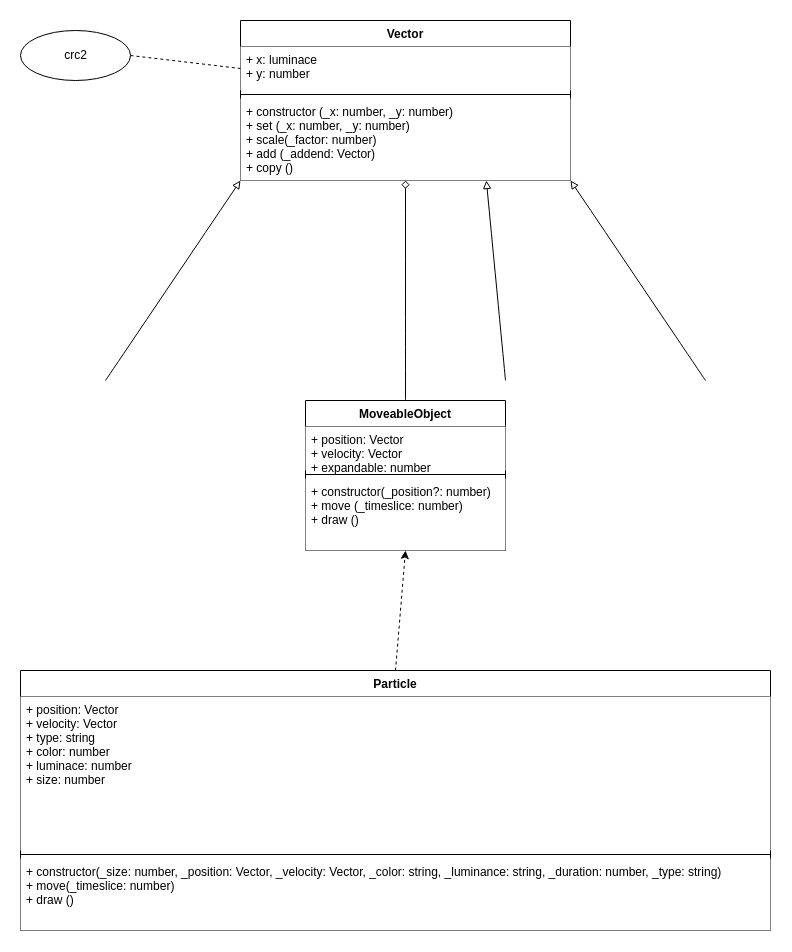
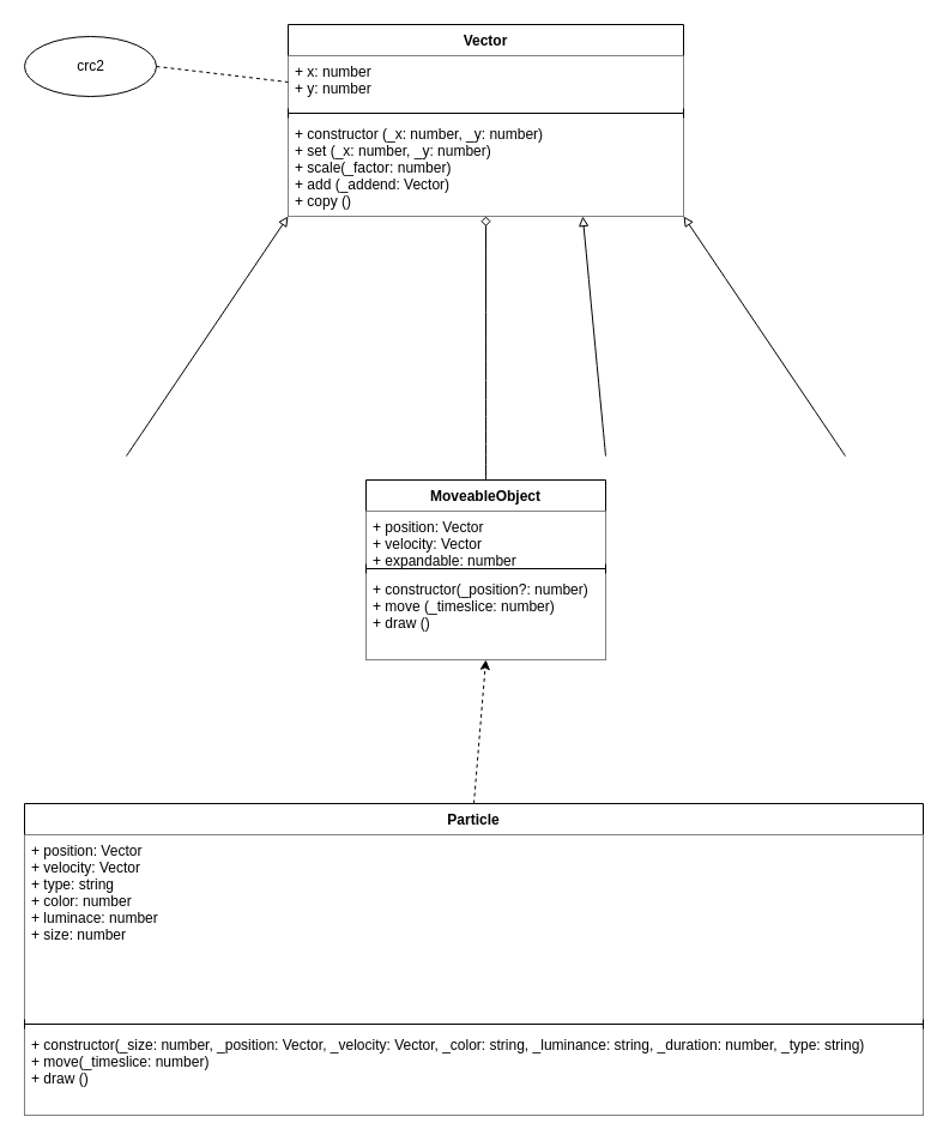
  <mxCell id="0" />
  <mxCell id="1" parent="0" />
  <mxCell id="2" value="Vector" style="swimlane;fontStyle=1;align=center;verticalAlign=top;childLayout=stackLayout;horizontal=1;startSize=26;horizontalStack=0;resizeParent=1;resizeParentMax=0;resizeLast=0;collapsible=1;marginBottom=0;" parent="1" vertex="1"><mxGeometry x="240" y="20" width="330" height="160" as="geometry" /></mxCell>
- <mxCell id="3" value="+ x: luminace&#10;+ y: number" style="text;strokeColor=none;align=left;verticalAlign=top;spacingLeft=4;spacingRight=4;overflow=hidden;rotatable=0;points=[[0,0.5],[1,0.5]];portConstraint=eastwest;fillColor=#ffffff;" parent="2" vertex="1"><mxGeometry y="26" width="330" height="44" as="geometry" /></mxCell>
+ <mxCell id="3" value="+ x: number&#10;+ y: number" style="text;strokeColor=none;align=left;verticalAlign=top;spacingLeft=4;spacingRight=4;overflow=hidden;rotatable=0;points=[[0,0.5],[1,0.5]];portConstraint=eastwest;fillColor=#ffffff;" parent="2" vertex="1"><mxGeometry y="26" width="330" height="44" as="geometry" /></mxCell>
  <mxCell id="4" value="" style="line;strokeWidth=1;fillColor=none;align=left;verticalAlign=middle;spacingTop=-1;spacingLeft=3;spacingRight=3;rotatable=0;labelPosition=right;points=[];portConstraint=eastwest;" parent="2" vertex="1"><mxGeometry y="70" width="330" height="8" as="geometry" /></mxCell>
  <mxCell id="5" value="+ constructor (_x: number, _y: number)&#10;+ set (_x: number, _y: number)&#10;+ scale(_factor: number)&#10;+ add (_addend: Vector)&#10;+ copy ()" style="text;strokeColor=none;align=left;verticalAlign=top;spacingLeft=4;spacingRight=4;overflow=hidden;rotatable=0;points=[[0,0.5],[1,0.5]];portConstraint=eastwest;fillColor=#ffffff;" parent="2" vertex="1"><mxGeometry y="78" width="330" height="82" as="geometry" /></mxCell>
  <mxCell id="6" value="crc2" style="ellipse;html=1;" parent="1" vertex="1"><mxGeometry x="20" y="30" width="110" height="50" as="geometry" /></mxCell>
  <mxCell id="7" value="" style="endArrow=none;html=1;entryX=0;entryY=0.5;entryDx=0;entryDy=0;exitX=1;exitY=0.5;exitDx=0;exitDy=0;dashed=1;" parent="1" source="6" target="3" edge="1"><mxGeometry width="50" height="50" relative="1" as="geometry"><mxPoint x="220" y="270" as="sourcePoint" /><mxPoint x="270" y="220" as="targetPoint" /></mxGeometry></mxCell>
  <mxCell id="8" value="" style="endArrow=block;html=1;entryX=0;entryY=1;entryDx=0;entryDy=0;curved=1;strokeWidth=1;endFill=0;exitX=0.5;exitY=0;exitDx=0;exitDy=0;" parent="1" target="2" edge="1"><mxGeometry width="50" height="50" relative="1" as="geometry"><mxPoint x="105" y="380" as="sourcePoint" /><mxPoint x="190" y="340" as="targetPoint" /></mxGeometry></mxCell>
  <mxCell id="9" value="" style="endArrow=diamond;html=1;curved=1;strokeWidth=1;endFill=0;exitX=0.5;exitY=0;exitDx=0;exitDy=0;entryX=0.5;entryY=1;entryDx=0;entryDy=0;" parent="1" source="12" target="2" edge="1"><mxGeometry width="50" height="50" relative="1" as="geometry"><mxPoint x="305" y="380" as="sourcePoint" /><mxPoint x="249.67" y="277.888" as="targetPoint" /></mxGeometry></mxCell>
  <mxCell id="10" value="" style="endArrow=block;html=1;entryX=0.745;entryY=1;entryDx=0;entryDy=0;curved=1;strokeWidth=1;endFill=0;entryPerimeter=0;exitX=0.5;exitY=0;exitDx=0;exitDy=0;" parent="1" target="5" edge="1"><mxGeometry width="50" height="50" relative="1" as="geometry"><mxPoint x="505" y="380" as="sourcePoint" /><mxPoint x="482.72" y="270.528" as="targetPoint" /></mxGeometry></mxCell>
  <mxCell id="11" value="" style="endArrow=block;html=1;entryX=1;entryY=1;entryDx=0;entryDy=0;curved=1;strokeWidth=1;endFill=0;exitX=0.5;exitY=0;exitDx=0;exitDy=0;" parent="1" target="2" edge="1"><mxGeometry width="50" height="50" relative="1" as="geometry"><mxPoint x="705" y="380" as="sourcePoint" /><mxPoint x="722.72" y="270.528" as="targetPoint" /></mxGeometry></mxCell>
  <mxCell id="12" value="MoveableObject" style="swimlane;fontStyle=1;align=center;verticalAlign=top;childLayout=stackLayout;horizontal=1;startSize=26;horizontalStack=0;resizeParent=1;resizeParentMax=0;resizeLast=0;collapsible=1;marginBottom=0;" parent="1" vertex="1"><mxGeometry x="305" y="400" width="200" height="150" as="geometry" /></mxCell>
  <mxCell id="13" value="+ position: Vector&#10;+ velocity: Vector&#10;+ expandable: number" style="text;strokeColor=none;align=left;verticalAlign=top;spacingLeft=4;spacingRight=4;overflow=hidden;rotatable=0;points=[[0,0.5],[1,0.5]];portConstraint=eastwest;fillColor=#ffffff;" parent="12" vertex="1"><mxGeometry y="26" width="200" height="44" as="geometry" /></mxCell>
  <mxCell id="14" value="" style="line;strokeWidth=1;fillColor=none;align=left;verticalAlign=middle;spacingTop=-1;spacingLeft=3;spacingRight=3;rotatable=0;labelPosition=right;points=[];portConstraint=eastwest;" parent="12" vertex="1"><mxGeometry y="70" width="200" height="8" as="geometry" /></mxCell>
  <mxCell id="15" value="+ constructor(_position?: number)&#10;+ move (_timeslice: number)&#10;+ draw ()" style="text;strokeColor=none;align=left;verticalAlign=top;spacingLeft=4;spacingRight=4;overflow=hidden;rotatable=0;points=[[0,0.5],[1,0.5]];portConstraint=eastwest;fillColor=#ffffff;" parent="12" vertex="1"><mxGeometry y="78" width="200" height="72" as="geometry" /></mxCell>
  <mxCell id="16" value="Particle" style="swimlane;fontStyle=1;align=center;verticalAlign=top;childLayout=stackLayout;horizontal=1;startSize=26;horizontalStack=0;resizeParent=1;resizeParentMax=0;resizeLast=0;collapsible=1;marginBottom=0;" parent="1" vertex="1"><mxGeometry x="20" y="670" width="750" height="260" as="geometry" /></mxCell>
  <mxCell id="17" value="+ position: Vector&#10;+ velocity: Vector&#10;+ type: string&#10;+ color: number&#10;+ luminace: number&#10;+ size: number" style="text;strokeColor=none;align=left;verticalAlign=top;spacingLeft=4;spacingRight=4;overflow=hidden;rotatable=0;points=[[0,0.5],[1,0.5]];portConstraint=eastwest;fillColor=#ffffff;" parent="16" vertex="1"><mxGeometry y="26" width="750" height="154" as="geometry" /></mxCell>
  <mxCell id="18" value="" style="line;strokeWidth=1;fillColor=none;align=left;verticalAlign=middle;spacingTop=-1;spacingLeft=3;spacingRight=3;rotatable=0;labelPosition=right;points=[];portConstraint=eastwest;" parent="16" vertex="1"><mxGeometry y="180" width="750" height="8" as="geometry" /></mxCell>
  <mxCell id="19" value="+ constructor(_size: number, _position: Vector, _velocity: Vector, _color: string, _luminance: string, _duration: number, _type: string)&#10;+ move(_timeslice: number)&#10;+ draw ()" style="text;strokeColor=none;align=left;verticalAlign=top;spacingLeft=4;spacingRight=4;overflow=hidden;rotatable=0;points=[[0,0.5],[1,0.5]];portConstraint=eastwest;fillColor=#ffffff;" parent="16" vertex="1"><mxGeometry y="188" width="750" height="72" as="geometry" /></mxCell>
  <mxCell id="20" value="" style="endArrow=classic;html=1;exitX=0.5;exitY=0;exitDx=0;exitDy=0;entryX=0.5;entryY=1;entryDx=0;entryDy=0;dashed=1;" edge="1" parent="1" source="16" target="12"><mxGeometry width="50" height="50" relative="1" as="geometry"><mxPoint x="450" y="340" as="sourcePoint" /><mxPoint x="500" y="290" as="targetPoint" /></mxGeometry></mxCell>
